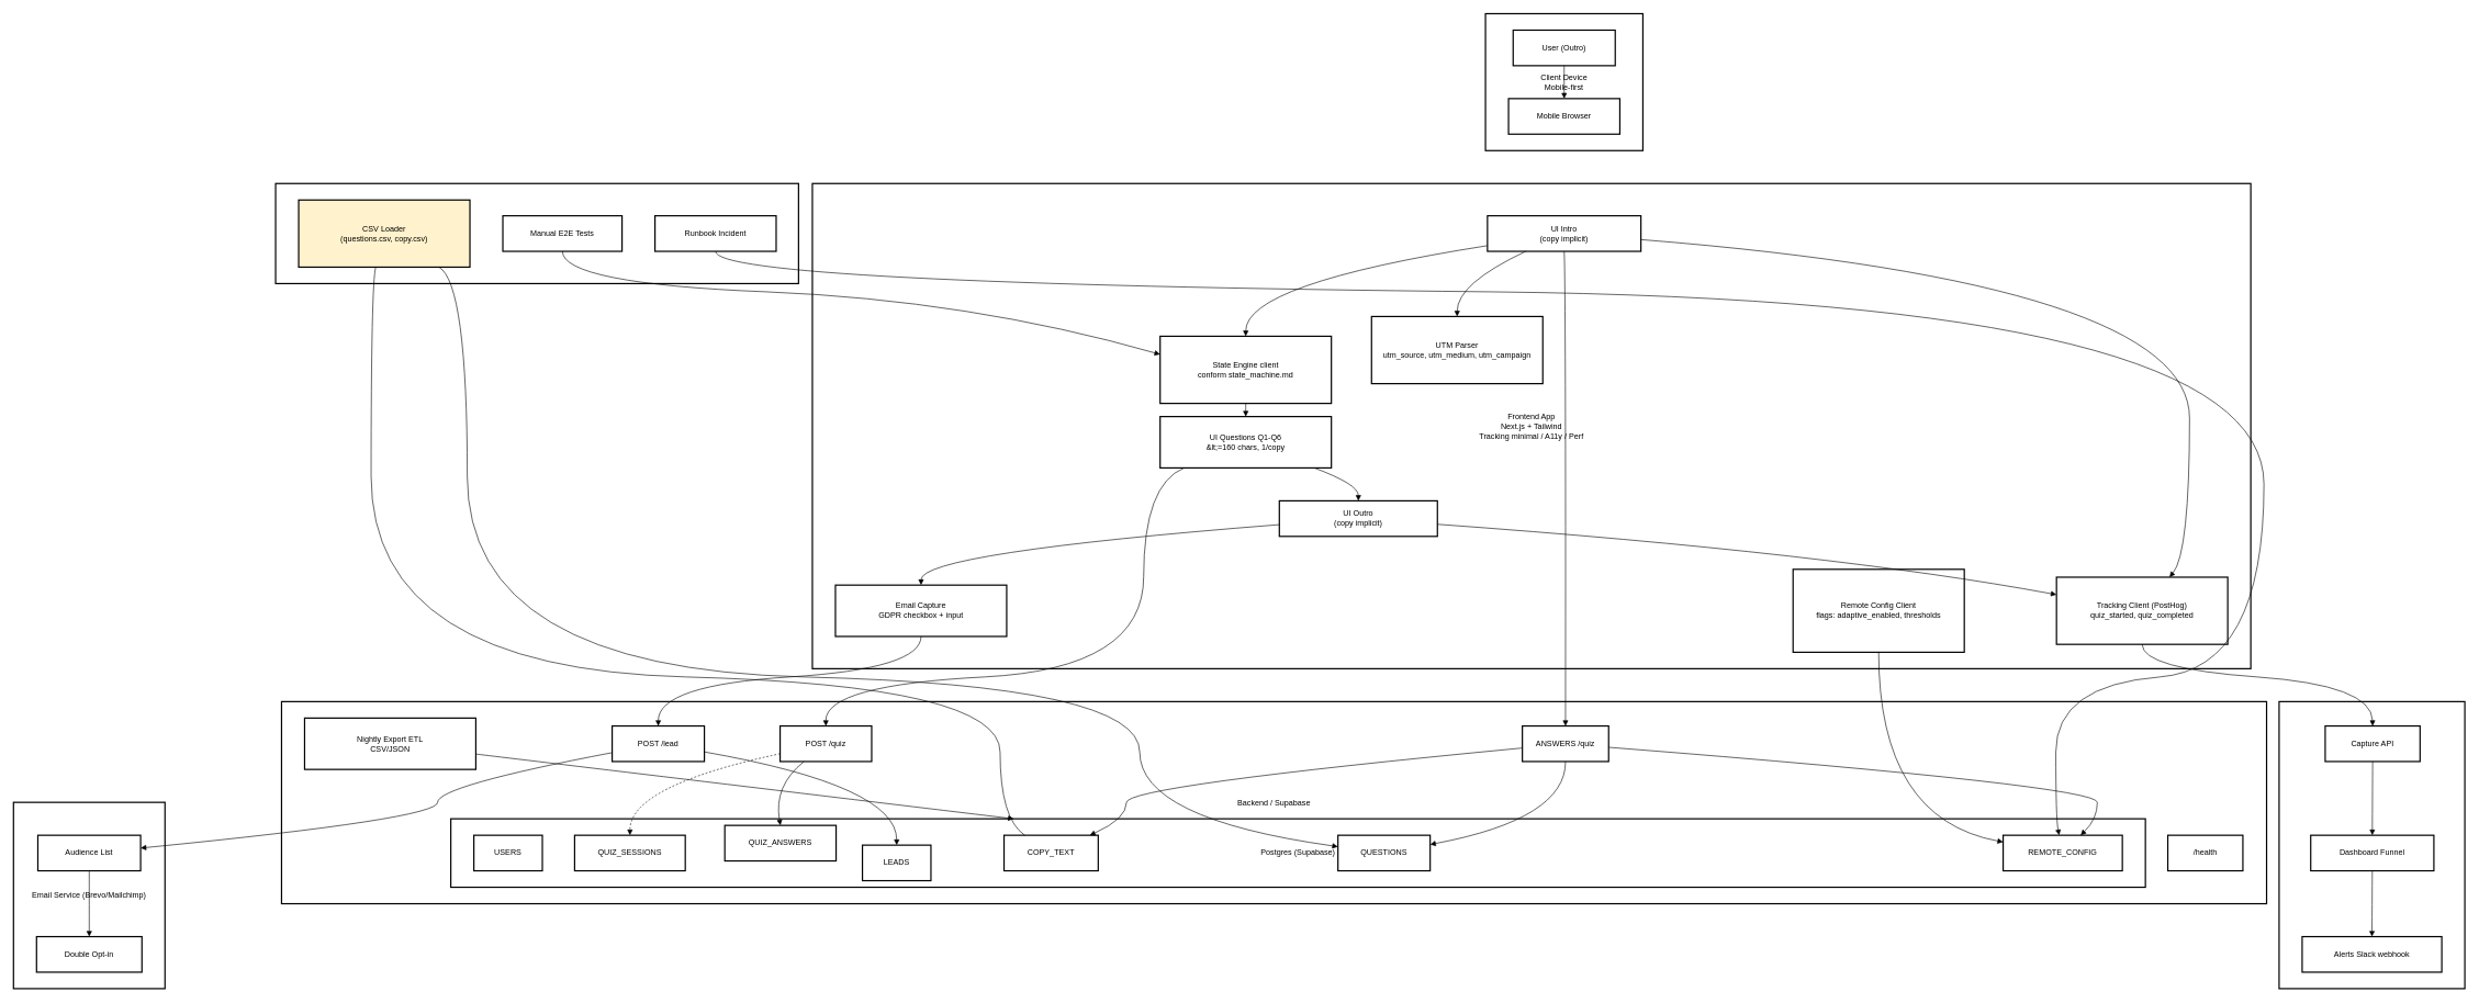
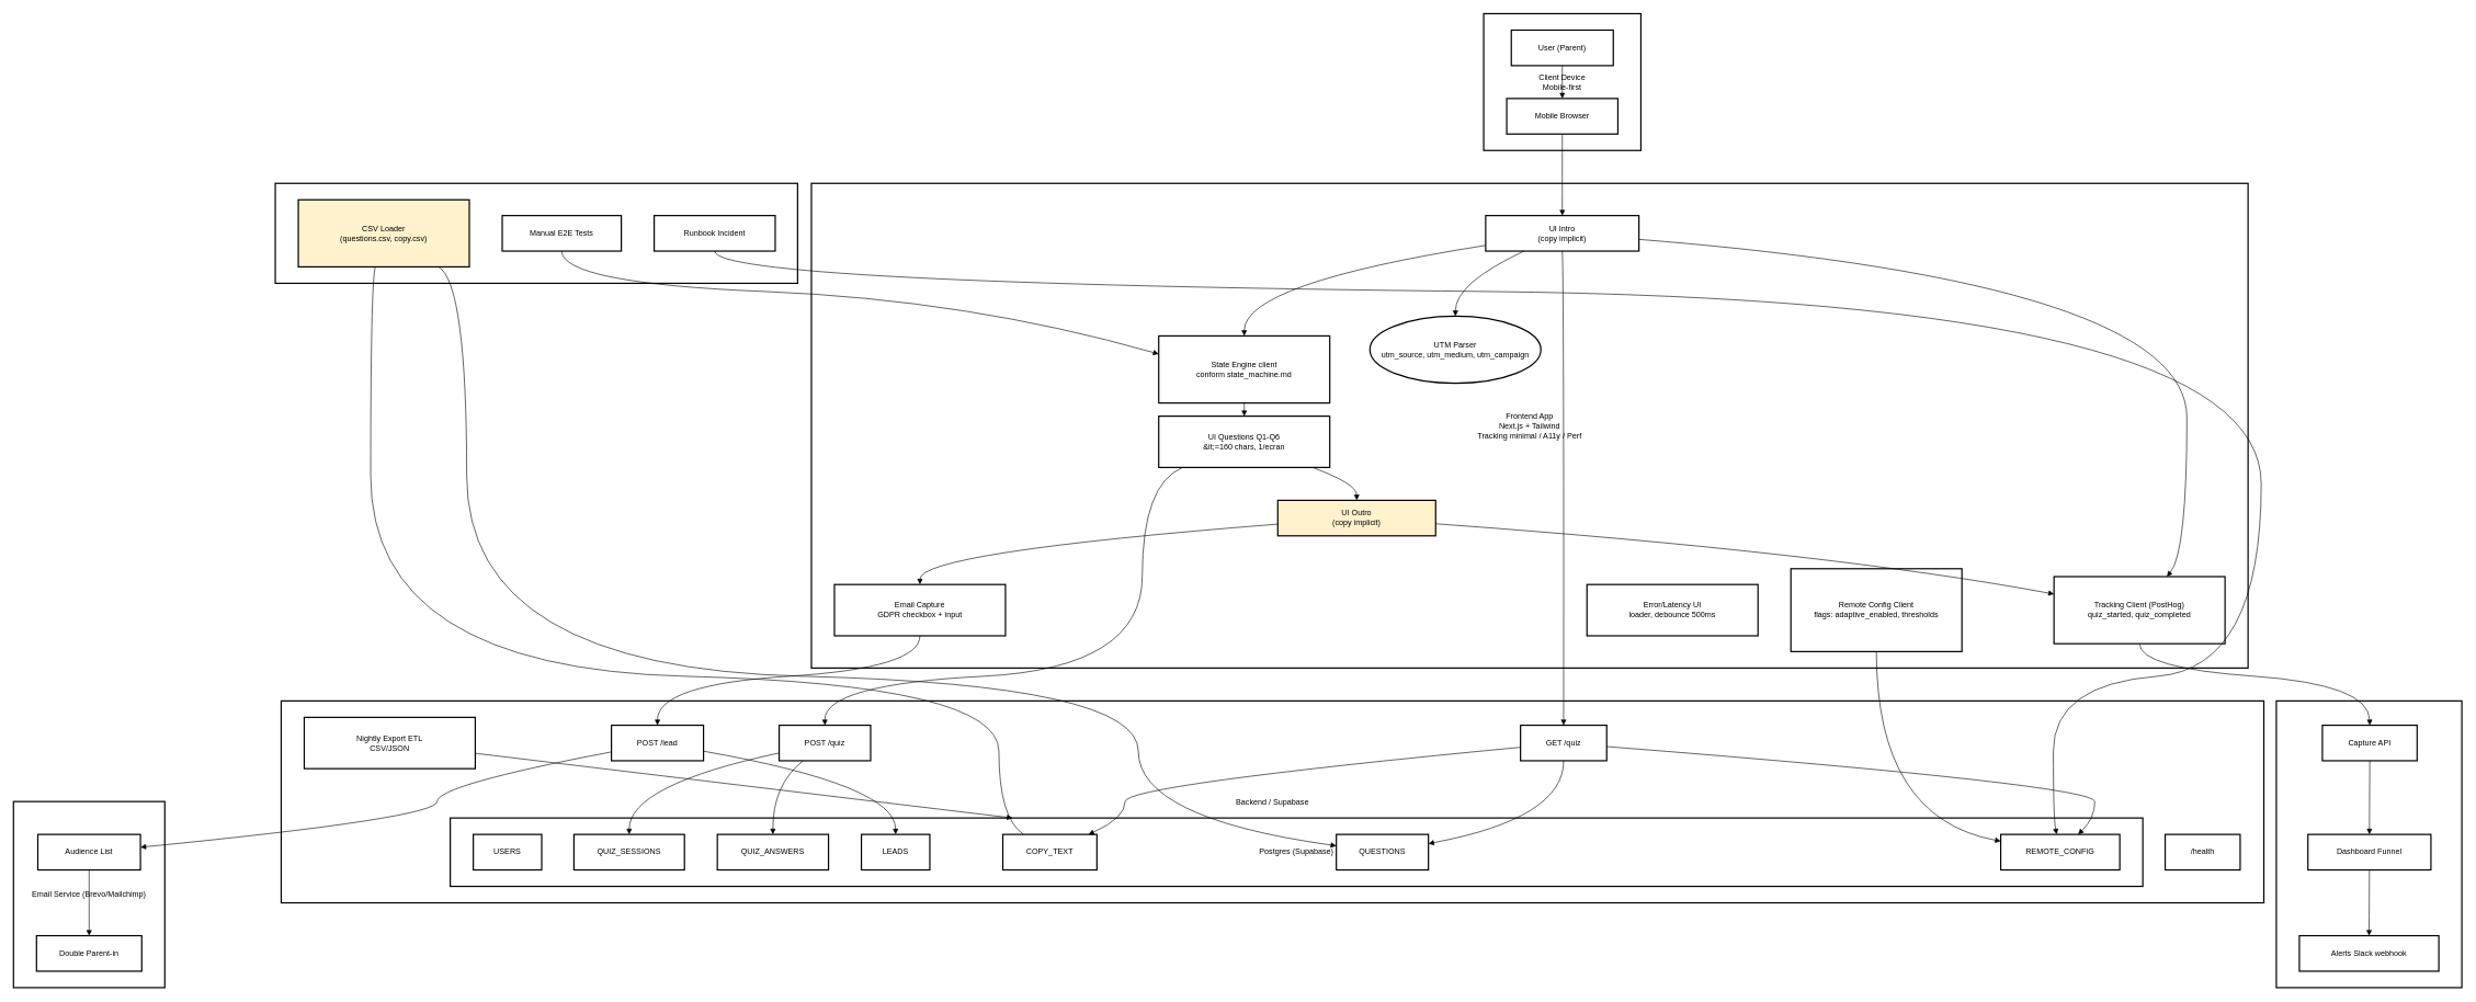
  <mxCell id="0" />
  <mxCell id="1" parent="0" />
  <mxCell id="2" value="Content / Ops" style="whiteSpace=wrap;strokeWidth=2;" vertex="1" parent="1"><mxGeometry x="418" y="278" width="794" height="152" as="geometry" /></mxCell>
  <mxCell id="3" value="Email Service (Brevo/Mailchimp)" style="whiteSpace=wrap;strokeWidth=2;" vertex="1" parent="1"><mxGeometry x="20" y="1218" width="230" height="283" as="geometry" /></mxCell>
  <mxCell id="4" value="Analytics PostHog" style="whiteSpace=wrap;strokeWidth=2;" vertex="1" parent="1"><mxGeometry x="3460" y="1065" width="282" height="436" as="geometry" /></mxCell>
  <mxCell id="5" value="Backend / Supabase" style="whiteSpace=wrap;strokeWidth=2;" vertex="1" parent="1"><mxGeometry x="427" y="1065" width="3014" height="307" as="geometry" /></mxCell>
  <mxCell id="6" value="Postgres (Supabase)" style="whiteSpace=wrap;strokeWidth=2;" vertex="1" parent="1"><mxGeometry x="684" y="1243" width="2573" height="104" as="geometry" /></mxCell>
  <mxCell id="7" value="Frontend App&#10;Next.js + Tailwind&#10;Tracking minimal / A11y / Perf" style="whiteSpace=wrap;strokeWidth=2;" vertex="1" parent="1"><mxGeometry x="1233" y="278" width="2184" height="737" as="geometry" /></mxCell>
  <mxCell id="8" value="Client Device&#10;Mobile-first" style="whiteSpace=wrap;strokeWidth=2;" vertex="1" parent="1"><mxGeometry x="2255" y="20" width="239" height="208" as="geometry" /></mxCell>
- <mxCell id="9" value="User (Outro)" style="whiteSpace=wrap;strokeWidth=2;" vertex="1" parent="1"><mxGeometry x="2297" y="45" width="155" height="54" as="geometry" /></mxCell>
+ <mxCell id="9" value="User (Parent)" style="whiteSpace=wrap;strokeWidth=2;" vertex="1" parent="1"><mxGeometry x="2297" y="45" width="155" height="54" as="geometry" /></mxCell>
  <mxCell id="10" value="Mobile Browser" style="whiteSpace=wrap;strokeWidth=2;" vertex="1" parent="1"><mxGeometry x="2290" y="149" width="169" height="54" as="geometry" /></mxCell>
  <mxCell id="11" value="UI Intro&#10;(copy implicit)" style="whiteSpace=wrap;strokeWidth=2;" vertex="1" parent="1"><mxGeometry x="2258" y="327" width="233" height="54" as="geometry" /></mxCell>
- <mxCell id="12" value="UI Questions Q1-Q6&#10;&amp;lt;=160 chars, 1/copy" style="whiteSpace=wrap;strokeWidth=2;" vertex="1" parent="1"><mxGeometry x="1761" y="632" width="260" height="78" as="geometry" /></mxCell>
- <mxCell id="13" value="UI Outro&#10;(copy implicit)" style="whiteSpace=wrap;strokeWidth=2;" vertex="1" parent="1"><mxGeometry x="1942" y="760" width="240" height="54" as="geometry" /></mxCell>
+ <mxCell id="12" value="UI Questions Q1-Q6&#10;&amp;lt;=160 chars, 1/ecran" style="whiteSpace=wrap;strokeWidth=2;" vertex="1" parent="1"><mxGeometry x="1761" y="632" width="260" height="78" as="geometry" /></mxCell>
+ <mxCell id="13" value="UI Outro&#10;(copy implicit)" style="whiteSpace=wrap;strokeWidth=2;fillColor=#fff2cc;" vertex="1" parent="1"><mxGeometry x="1942" y="760" width="240" height="54" as="geometry" /></mxCell>
  <mxCell id="14" value="Email Capture&#10;GDPR checkbox + input" style="whiteSpace=wrap;strokeWidth=2;" vertex="1" parent="1"><mxGeometry x="1268" y="888" width="260" height="78" as="geometry" /></mxCell>
  <mxCell id="15" value="State Engine client&#10;conform state_machine.md" style="whiteSpace=wrap;strokeWidth=2;" vertex="1" parent="1"><mxGeometry x="1761" y="510" width="260" height="102" as="geometry" /></mxCell>
  <mxCell id="16" value="Remote Config Client&#10;flags: adaptive_enabled, thresholds" style="whiteSpace=wrap;strokeWidth=2;" vertex="1" parent="1"><mxGeometry x="2722" y="864" width="260" height="126" as="geometry" /></mxCell>
  <mxCell id="17" value="Tracking Client (PostHog)&#10;quiz_started, quiz_completed" style="whiteSpace=wrap;strokeWidth=2;" vertex="1" parent="1"><mxGeometry x="3122" y="876" width="260" height="102" as="geometry" /></mxCell>
- <mxCell id="18" value="UTM Parser&#10;utm_source, utm_medium, utm_campaign" style="whiteSpace=wrap;strokeWidth=2;" vertex="1" parent="1"><mxGeometry x="2082" y="480" width="260" height="102" as="geometry" /></mxCell>
- <mxCell id="20" value="ANSWERS /quiz" style="whiteSpace=wrap;strokeWidth=2;" vertex="1" parent="1"><mxGeometry x="2311" y="1102" width="131" height="54" as="geometry" /></mxCell>
+ <mxCell id="18" value="UTM Parser&#10;utm_source, utm_medium, utm_campaign" style="ellipse;whiteSpace=wrap;strokeWidth=2;" vertex="1" parent="1"><mxGeometry x="2082" y="480" width="260" height="102" as="geometry" /></mxCell>
+ <mxCell id="19" value="Error/Latency UI&#10;loader, debounce 500ms" style="whiteSpace=wrap;strokeWidth=2;" vertex="1" parent="1"><mxGeometry x="2412" y="888" width="260" height="78" as="geometry" /></mxCell>
+ <mxCell id="20" value="GET /quiz" style="whiteSpace=wrap;strokeWidth=2;" vertex="1" parent="1"><mxGeometry x="2311" y="1102" width="131" height="54" as="geometry" /></mxCell>
  <mxCell id="21" value="POST /quiz" style="whiteSpace=wrap;strokeWidth=2;" vertex="1" parent="1"><mxGeometry x="1184" y="1102" width="139" height="54" as="geometry" /></mxCell>
  <mxCell id="22" value="POST /lead" style="whiteSpace=wrap;strokeWidth=2;" vertex="1" parent="1"><mxGeometry x="929" y="1102" width="140" height="54" as="geometry" /></mxCell>
  <mxCell id="23" value="/health" style="whiteSpace=wrap;strokeWidth=2;" vertex="1" parent="1"><mxGeometry x="3291" y="1268" width="114" height="54" as="geometry" /></mxCell>
  <mxCell id="24" value="USERS" style="whiteSpace=wrap;strokeWidth=2;" vertex="1" parent="1"><mxGeometry x="719" y="1268" width="104" height="54" as="geometry" /></mxCell>
  <mxCell id="25" value="QUIZ_SESSIONS" style="whiteSpace=wrap;strokeWidth=2;" vertex="1" parent="1"><mxGeometry x="872" y="1268" width="168" height="54" as="geometry" /></mxCell>
- <mxCell id="26" value="QUIZ_ANSWERS" style="whiteSpace=wrap;strokeWidth=2;" vertex="1" parent="1"><mxGeometry x="1100" y="1253" width="169" height="54" as="geometry" /></mxCell>
- <mxCell id="27" value="LEADS" style="whiteSpace=wrap;strokeWidth=2;" vertex="1" parent="1"><mxGeometry x="1309" y="1283" width="104" height="54" as="geometry" /></mxCell>
+ <mxCell id="26" value="QUIZ_ANSWERS" style="whiteSpace=wrap;strokeWidth=2;" vertex="1" parent="1"><mxGeometry x="1090" y="1268" width="169" height="54" as="geometry" /></mxCell>
+ <mxCell id="27" value="LEADS" style="whiteSpace=wrap;strokeWidth=2;" vertex="1" parent="1"><mxGeometry x="1309" y="1268" width="104" height="54" as="geometry" /></mxCell>
  <mxCell id="28" value="COPY_TEXT" style="whiteSpace=wrap;strokeWidth=2;" vertex="1" parent="1"><mxGeometry x="1524" y="1268" width="143" height="54" as="geometry" /></mxCell>
  <mxCell id="29" value="QUESTIONS" style="whiteSpace=wrap;strokeWidth=2;" vertex="1" parent="1"><mxGeometry x="2031" y="1268" width="140" height="54" as="geometry" /></mxCell>
  <mxCell id="30" value="REMOTE_CONFIG" style="whiteSpace=wrap;strokeWidth=2;" vertex="1" parent="1"><mxGeometry x="3041" y="1268" width="181" height="54" as="geometry" /></mxCell>
  <mxCell id="31" value="Nightly Export ETL&#10;CSV/JSON" style="whiteSpace=wrap;strokeWidth=2;" vertex="1" parent="1"><mxGeometry x="462" y="1090" width="260" height="78" as="geometry" /></mxCell>
  <mxCell id="32" value="Capture API" style="whiteSpace=wrap;strokeWidth=2;" vertex="1" parent="1"><mxGeometry x="3530" y="1102" width="144" height="54" as="geometry" /></mxCell>
  <mxCell id="33" value="Dashboard Funnel" style="whiteSpace=wrap;strokeWidth=2;" vertex="1" parent="1"><mxGeometry x="3508" y="1268" width="187" height="54" as="geometry" /></mxCell>
  <mxCell id="34" value="Alerts Slack webhook" style="whiteSpace=wrap;strokeWidth=2;" vertex="1" parent="1"><mxGeometry x="3495" y="1422" width="212" height="54" as="geometry" /></mxCell>
  <mxCell id="35" value="Audience List" style="whiteSpace=wrap;strokeWidth=2;" vertex="1" parent="1"><mxGeometry x="57" y="1268" width="156" height="54" as="geometry" /></mxCell>
- <mxCell id="36" value="Double Opt-in" style="whiteSpace=wrap;strokeWidth=2;" vertex="1" parent="1"><mxGeometry x="55" y="1422" width="160" height="54" as="geometry" /></mxCell>
+ <mxCell id="36" value="Double Parent-in" style="whiteSpace=wrap;strokeWidth=2;" vertex="1" parent="1"><mxGeometry x="55" y="1422" width="160" height="54" as="geometry" /></mxCell>
  <mxCell id="37" value="CSV Loader&#10;(questions.csv, copy.csv)" style="whiteSpace=wrap;strokeWidth=2;fillColor=#fff2cc;" vertex="1" parent="1"><mxGeometry x="453" y="303" width="260" height="102" as="geometry" /></mxCell>
  <mxCell id="38" value="Runbook Incident" style="whiteSpace=wrap;strokeWidth=2;" vertex="1" parent="1"><mxGeometry x="994" y="327" width="184" height="54" as="geometry" /></mxCell>
  <mxCell id="39" value="Manual E2E Tests" style="whiteSpace=wrap;strokeWidth=2;" vertex="1" parent="1"><mxGeometry x="763" y="327" width="181" height="54" as="geometry" /></mxCell>
  <mxCell id="40" value="" style="curved=1;startArrow=none;endArrow=block;exitX=0.5;exitY=1;entryX=0.5;entryY=0;rounded=0;" edge="1" parent="1" source="9" target="10"><mxGeometry relative="1" as="geometry"><Array as="points" /></mxGeometry></mxCell>
+ <mxCell id="41" value="" style="curved=1;startArrow=none;endArrow=block;exitX=0.5;exitY=1;entryX=0.5;entryY=0;rounded=0;" edge="1" parent="1" source="10" target="11"><mxGeometry relative="1" as="geometry"><Array as="points" /></mxGeometry></mxCell>
  <mxCell id="42" value="" style="curved=1;startArrow=none;endArrow=block;exitX=0;exitY=0.84;entryX=0.5;entryY=0;rounded=0;" edge="1" parent="1" source="11" target="15"><mxGeometry relative="1" as="geometry"><Array as="points"><mxPoint x="1891" y="430" /></Array></mxGeometry></mxCell>
  <mxCell id="43" value="" style="curved=1;startArrow=none;endArrow=block;exitX=1;exitY=0.67;entryX=0.66;entryY=0;rounded=0;" edge="1" parent="1" source="11" target="17"><mxGeometry relative="1" as="geometry"><Array as="points"><mxPoint x="3324" y="430" /><mxPoint x="3324" y="839" /></Array></mxGeometry></mxCell>
  <mxCell id="44" value="" style="curved=1;startArrow=none;endArrow=block;exitX=0.25;exitY=1;entryX=0.5;entryY=0;rounded=0;" edge="1" parent="1" source="11" target="18"><mxGeometry relative="1" as="geometry"><Array as="points"><mxPoint x="2212" y="430" /></Array></mxGeometry></mxCell>
  <mxCell id="45" value="" style="curved=1;startArrow=none;endArrow=block;exitX=0.5;exitY=1;entryX=0.5;entryY=0;rounded=0;" edge="1" parent="1" source="15" target="12"><mxGeometry relative="1" as="geometry"><Array as="points" /></mxGeometry></mxCell>
  <mxCell id="46" value="" style="curved=1;startArrow=none;endArrow=block;exitX=0.9;exitY=1;entryX=0.5;entryY=0;rounded=0;" edge="1" parent="1" source="12" target="13"><mxGeometry relative="1" as="geometry"><Array as="points"><mxPoint x="2062" y="735" /></Array></mxGeometry></mxCell>
  <mxCell id="47" value="" style="curved=1;startArrow=none;endArrow=block;exitX=0;exitY=0.67;entryX=0.5;entryY=0;rounded=0;" edge="1" parent="1" source="13" target="14"><mxGeometry relative="1" as="geometry"><Array as="points"><mxPoint x="1398" y="839" /></Array></mxGeometry></mxCell>
  <mxCell id="48" value="" style="curved=1;startArrow=none;endArrow=block;exitX=0.14;exitY=1;entryX=0.5;entryY=0;rounded=0;" edge="1" parent="1" source="12" target="21"><mxGeometry relative="1" as="geometry"><Array as="points"><mxPoint x="1736" y="735" /><mxPoint x="1736" y="1015" /><mxPoint x="1253" y="1040" /></Array></mxGeometry></mxCell>
  <mxCell id="49" value="" style="curved=1;startArrow=none;endArrow=block;exitX=0.5;exitY=1;entryX=0.5;entryY=0;rounded=0;" edge="1" parent="1" source="14" target="22"><mxGeometry relative="1" as="geometry"><Array as="points"><mxPoint x="1398" y="1015" /><mxPoint x="999" y="1040" /></Array></mxGeometry></mxCell>
  <mxCell id="50" value="" style="curved=1;startArrow=none;endArrow=block;exitX=0.5;exitY=1;entryX=0.5;entryY=0;rounded=0;" edge="1" parent="1" source="11" target="20"><mxGeometry relative="1" as="geometry"><Array as="points"><mxPoint x="2377" y="430" /></Array></mxGeometry></mxCell>
  <mxCell id="51" value="" style="curved=1;startArrow=none;endArrow=block;exitX=0.5;exitY=1;entryX=1;entryY=0.26;rounded=0;" edge="1" parent="1" source="20" target="29"><mxGeometry relative="1" as="geometry"><Array as="points"><mxPoint x="2377" y="1243" /></Array></mxGeometry></mxCell>
  <mxCell id="52" value="" style="curved=1;startArrow=none;endArrow=block;exitX=0;exitY=0.62;entryX=0.91;entryY=0;rounded=0;" edge="1" parent="1" source="20" target="28"><mxGeometry relative="1" as="geometry"><Array as="points"><mxPoint x="1710" y="1193" /><mxPoint x="1710" y="1243" /></Array></mxGeometry></mxCell>
- <mxCell id="53" value="" style="curved=1;startArrow=none;endArrow=block;exitX=0;exitY=0.78;entryX=0.5;entryY=0;rounded=0;dashed=1;" edge="1" parent="1" source="21" target="25"><mxGeometry relative="1" as="geometry"><Array as="points"><mxPoint x="956" y="1193" /></Array></mxGeometry></mxCell>
+ <mxCell id="53" value="" style="curved=1;startArrow=none;endArrow=block;exitX=0;exitY=0.78;entryX=0.5;entryY=0;rounded=0;" edge="1" parent="1" source="21" target="25"><mxGeometry relative="1" as="geometry"><Array as="points"><mxPoint x="956" y="1193" /></Array></mxGeometry></mxCell>
  <mxCell id="54" value="" style="curved=1;startArrow=none;endArrow=block;exitX=0.26;exitY=1;entryX=0.5;entryY=0;rounded=0;" edge="1" parent="1" source="21" target="26"><mxGeometry relative="1" as="geometry"><Array as="points"><mxPoint x="1174" y="1193" /></Array></mxGeometry></mxCell>
  <mxCell id="55" value="" style="curved=1;startArrow=none;endArrow=block;exitX=1;exitY=0.73;entryX=0.5;entryY=0;rounded=0;" edge="1" parent="1" source="22" target="27"><mxGeometry relative="1" as="geometry"><Array as="points"><mxPoint x="1361" y="1193" /></Array></mxGeometry></mxCell>
  <mxCell id="56" value="" style="curved=1;startArrow=none;endArrow=block;exitX=1;exitY=0.6;entryX=0.65;entryY=0;rounded=0;" edge="1" parent="1" source="20" target="30"><mxGeometry relative="1" as="geometry"><Array as="points"><mxPoint x="3184" y="1193" /><mxPoint x="3184" y="1243" /></Array></mxGeometry></mxCell>
  <mxCell id="57" value="" style="curved=1;startArrow=none;endArrow=block;exitX=0.5;exitY=1;entryX=0.5;entryY=0;rounded=0;" edge="1" parent="1" source="17" target="32"><mxGeometry relative="1" as="geometry"><Array as="points"><mxPoint x="3252" y="1015" /><mxPoint x="3601" y="1040" /></Array></mxGeometry></mxCell>
  <mxCell id="58" value="" style="curved=1;startArrow=none;endArrow=block;exitX=0.5;exitY=1;entryX=0.5;entryY=0;rounded=0;" edge="1" parent="1" source="32" target="33"><mxGeometry relative="1" as="geometry"><Array as="points" /></mxGeometry></mxCell>
  <mxCell id="59" value="" style="curved=1;startArrow=none;endArrow=block;exitX=0.5;exitY=1;entryX=0.5;entryY=0;rounded=0;" edge="1" parent="1" source="33" target="34"><mxGeometry relative="1" as="geometry"><Array as="points" /></mxGeometry></mxCell>
  <mxCell id="60" value="" style="curved=1;startArrow=none;endArrow=block;exitX=0;exitY=0.75;entryX=1;entryY=0.36;rounded=0;" edge="1" parent="1" source="22" target="35"><mxGeometry relative="1" as="geometry"><Array as="points"><mxPoint x="664" y="1193" /><mxPoint x="664" y="1243" /></Array></mxGeometry></mxCell>
  <mxCell id="61" value="" style="curved=1;startArrow=none;endArrow=block;exitX=0.5;exitY=1;entryX=0.5;entryY=0;rounded=0;" edge="1" parent="1" source="35" target="36"><mxGeometry relative="1" as="geometry"><Array as="points" /></mxGeometry></mxCell>
  <mxCell id="62" value="" style="curved=1;startArrow=none;endArrow=block;exitX=0.82;exitY=1;entryX=0;entryY=0.32;rounded=0;" edge="1" parent="1" source="37" target="29"><mxGeometry relative="1" as="geometry"><Array as="points"><mxPoint x="709" y="430" /><mxPoint x="709" y="1015" /><mxPoint x="1730" y="1040" /><mxPoint x="1730" y="1243" /></Array></mxGeometry></mxCell>
  <mxCell id="63" value="" style="curved=1;startArrow=none;endArrow=none;exitX=0.45;exitY=1;entryX=0.22;entryY=0;rounded=0;" edge="1" parent="1" source="37" target="28"><mxGeometry relative="1" as="geometry"><Array as="points"><mxPoint x="563" y="430" /><mxPoint x="563" y="1015" /><mxPoint x="1518" y="1040" /><mxPoint x="1518" y="1243" /></Array></mxGeometry></mxCell>
  <mxCell id="64" value="" style="curved=1;startArrow=none;endArrow=block;exitX=0.5;exitY=1;entryX=0.47;entryY=0;rounded=0;" edge="1" parent="1" source="38" target="30"><mxGeometry relative="1" as="geometry"><Array as="points"><mxPoint x="1086" y="430" /><mxPoint x="3437" y="455" /><mxPoint x="3437" y="1015" /><mxPoint x="3121" y="1040" /><mxPoint x="3121" y="1243" /></Array></mxGeometry></mxCell>
  <mxCell id="65" value="" style="curved=1;startArrow=none;endArrow=block;exitX=0.5;exitY=1;entryX=0;entryY=0.27;rounded=0;" edge="1" parent="1" source="39" target="15"><mxGeometry relative="1" as="geometry"><Array as="points"><mxPoint x="854" y="430" /><mxPoint x="1472" y="455" /></Array></mxGeometry></mxCell>
  <mxCell id="66" value="" style="curved=1;startArrow=none;endArrow=block;exitX=0.5;exitY=1;entryX=0;entryY=0.19;rounded=0;" edge="1" parent="1" source="16" target="30"><mxGeometry relative="1" as="geometry"><Array as="points"><mxPoint x="2852" y="1243" /></Array></mxGeometry></mxCell>
  <mxCell id="67" value="" style="curved=1;startArrow=none;endArrow=block;exitX=1;exitY=0.66;entryX=0;entryY=0.26;rounded=0;" edge="1" parent="1" source="13" target="17"><mxGeometry relative="1" as="geometry"><Array as="points"><mxPoint x="2779" y="839" /></Array></mxGeometry></mxCell>
  <mxCell id="68" value="" style="curved=1;startArrow=none;endArrow=block;rounded=0;" edge="1" parent="1" source="31" target="6"><mxGeometry relative="1" as="geometry"><Array as="points" /></mxGeometry></mxCell>
